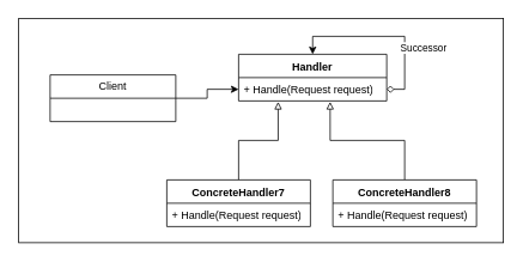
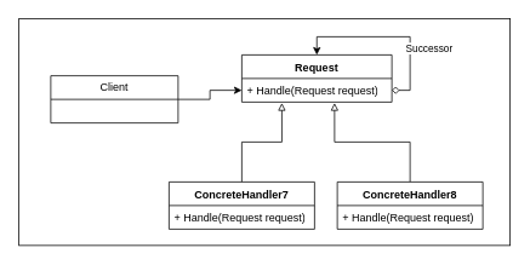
  <mxCell id="0" />
  <mxCell id="1" parent="0" />
  <mxCell id="2" value="" style="rounded=0;whiteSpace=wrap;html=1;" vertex="1" parent="1"><mxGeometry x="20" y="20" width="540" height="250" as="geometry" /></mxCell>
  <mxCell id="3" style="edgeStyle=orthogonalEdgeStyle;rounded=0;orthogonalLoop=1;jettySize=auto;html=1;entryX=0;entryY=0.5;entryDx=0;entryDy=0;" edge="1" parent="1" source="4" target="8"><mxGeometry relative="1" as="geometry" /></mxCell>
  <mxCell id="4" value="Client" style="swimlane;fontStyle=0;childLayout=stackLayout;horizontal=1;startSize=26;fillColor=none;horizontalStack=0;resizeParent=1;resizeParentMax=0;resizeLast=0;collapsible=1;marginBottom=0;whiteSpace=wrap;html=1;" vertex="1" parent="1"><mxGeometry x="55" y="83" width="140" height="52" as="geometry" /></mxCell>
- <mxCell id="5" value="Handler" style="swimlane;fontStyle=1;align=center;verticalAlign=top;childLayout=stackLayout;horizontal=1;startSize=26;horizontalStack=0;resizeParent=1;resizeParentMax=0;resizeLast=0;collapsible=1;marginBottom=0;whiteSpace=wrap;html=1;" vertex="1" parent="1"><mxGeometry x="265" y="60" width="165" height="52" as="geometry" /></mxCell>
+ <mxCell id="5" value="Request" style="swimlane;fontStyle=1;align=center;verticalAlign=top;childLayout=stackLayout;horizontal=1;startSize=26;horizontalStack=0;resizeParent=1;resizeParentMax=0;resizeLast=0;collapsible=1;marginBottom=0;whiteSpace=wrap;html=1;" vertex="1" parent="1"><mxGeometry x="265" y="60" width="165" height="52" as="geometry" /></mxCell>
  <mxCell id="6" style="edgeStyle=orthogonalEdgeStyle;rounded=0;orthogonalLoop=1;jettySize=auto;html=1;exitX=1;exitY=0.5;exitDx=0;exitDy=0;entryX=0.5;entryY=0;entryDx=0;entryDy=0;startArrow=diamond;startFill=0;" edge="1" parent="5" source="8" target="5"><mxGeometry relative="1" as="geometry" /></mxCell>
  <mxCell id="7" value="Successor" style="edgeLabel;html=1;align=center;verticalAlign=middle;resizable=0;points=[];" vertex="1" connectable="0" parent="6"><mxGeometry x="-0.335" y="-3" relative="1" as="geometry"><mxPoint x="17" as="offset" /></mxGeometry></mxCell>
  <mxCell id="8" value="+ Handle(Request request)" style="text;strokeColor=none;fillColor=none;align=left;verticalAlign=top;spacingLeft=4;spacingRight=4;overflow=hidden;rotatable=0;points=[[0,0.5],[1,0.5]];portConstraint=eastwest;whiteSpace=wrap;html=1;" vertex="1" parent="5"><mxGeometry y="26" width="165" height="26" as="geometry" /></mxCell>
  <mxCell id="9" style="edgeStyle=orthogonalEdgeStyle;rounded=0;orthogonalLoop=1;jettySize=auto;html=1;entryX=0.267;entryY=1.038;entryDx=0;entryDy=0;entryPerimeter=0;endArrow=block;endFill=0;" edge="1" parent="1" source="10" target="8"><mxGeometry relative="1" as="geometry" /></mxCell>
  <mxCell id="10" value="ConcreteHandler7" style="swimlane;fontStyle=1;align=center;verticalAlign=top;childLayout=stackLayout;horizontal=1;startSize=26;horizontalStack=0;resizeParent=1;resizeParentMax=0;resizeLast=0;collapsible=1;marginBottom=0;whiteSpace=wrap;html=1;" vertex="1" parent="1"><mxGeometry x="185" y="200" width="160" height="52" as="geometry" /></mxCell>
  <mxCell id="11" value="+ Handle(Request request)" style="text;strokeColor=none;fillColor=none;align=left;verticalAlign=top;spacingLeft=4;spacingRight=4;overflow=hidden;rotatable=0;points=[[0,0.5],[1,0.5]];portConstraint=eastwest;whiteSpace=wrap;html=1;" vertex="1" parent="10"><mxGeometry y="26" width="160" height="26" as="geometry" /></mxCell>
  <mxCell id="12" style="edgeStyle=orthogonalEdgeStyle;rounded=0;orthogonalLoop=1;jettySize=auto;html=1;entryX=0.618;entryY=1.038;entryDx=0;entryDy=0;entryPerimeter=0;endArrow=block;endFill=0;" edge="1" parent="1" source="13" target="8"><mxGeometry relative="1" as="geometry" /></mxCell>
  <mxCell id="13" value="ConcreteHandler8" style="swimlane;fontStyle=1;align=center;verticalAlign=top;childLayout=stackLayout;horizontal=1;startSize=26;horizontalStack=0;resizeParent=1;resizeParentMax=0;resizeLast=0;collapsible=1;marginBottom=0;whiteSpace=wrap;html=1;" vertex="1" parent="1"><mxGeometry x="370" y="200" width="160" height="52" as="geometry" /></mxCell>
  <mxCell id="14" value="+ Handle(Request request)" style="text;strokeColor=none;fillColor=none;align=left;verticalAlign=top;spacingLeft=4;spacingRight=4;overflow=hidden;rotatable=0;points=[[0,0.5],[1,0.5]];portConstraint=eastwest;whiteSpace=wrap;html=1;" vertex="1" parent="13"><mxGeometry y="26" width="160" height="26" as="geometry" /></mxCell>
